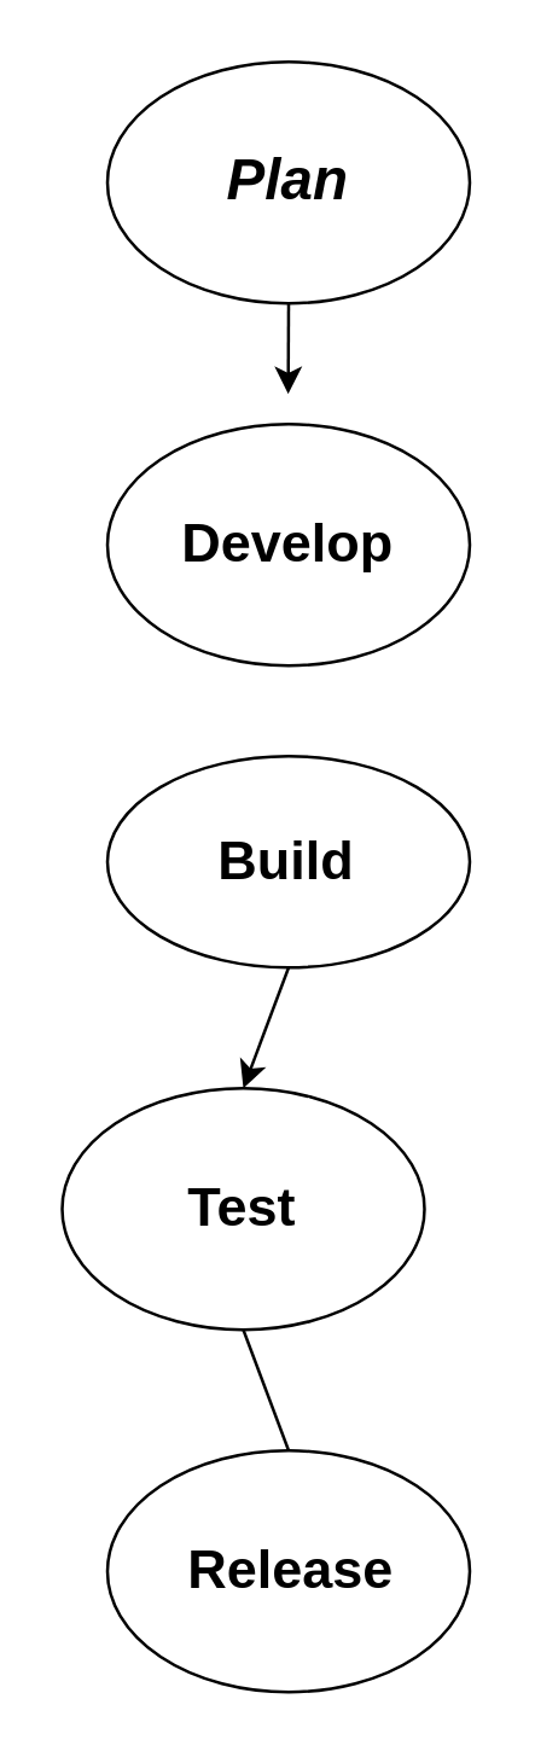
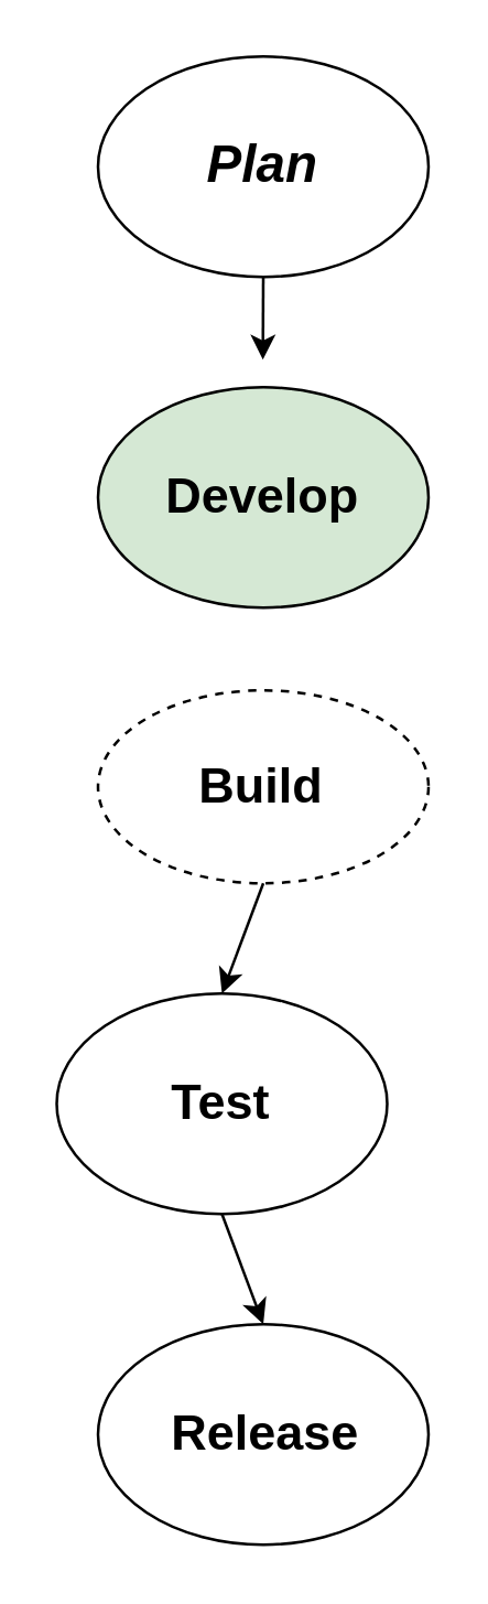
  <mxCell id="0" />
  <mxCell id="1" parent="0" />
  <mxCell id="2" style="edgeStyle=orthogonalEdgeStyle;rounded=0;orthogonalLoop=1;jettySize=auto;html=1;exitX=0.5;exitY=1;exitDx=0;exitDy=0;" edge="1" parent="1" source="3"><mxGeometry relative="1" as="geometry"><mxPoint x="94.857" y="130" as="targetPoint" /></mxGeometry></mxCell>
  <mxCell id="3" value="Plan" style="ellipse;whiteSpace=wrap;html=1;fontStyle=3;fontSize=19;" parent="1" vertex="1"><mxGeometry x="35" y="20" width="120" height="80" as="geometry" /></mxCell>
- <mxCell id="4" value="Develop" style="ellipse;whiteSpace=wrap;html=1;fontSize=18;fontStyle=1" parent="1" vertex="1"><mxGeometry x="35" y="140" width="120" height="80" as="geometry" /></mxCell>
- <mxCell id="5" value="&amp;nbsp; &amp;nbsp; &amp;nbsp; &amp;nbsp;Build" style="ellipse;whiteSpace=wrap;html=1;fontStyle=1;fontSize=18;align=left;" parent="1" vertex="1"><mxGeometry x="35" y="250" width="120" height="70" as="geometry" /></mxCell>
+ <mxCell id="4" value="Develop" style="ellipse;whiteSpace=wrap;html=1;fontSize=18;fontStyle=1;fillColor=#d5e8d4;" parent="1" vertex="1"><mxGeometry x="35" y="140" width="120" height="80" as="geometry" /></mxCell>
+ <mxCell id="5" value="&amp;nbsp; &amp;nbsp; &amp;nbsp; &amp;nbsp;Build" style="ellipse;whiteSpace=wrap;html=1;fontStyle=1;fontSize=18;align=left;dashed=1;" parent="1" vertex="1"><mxGeometry x="35" y="250" width="120" height="70" as="geometry" /></mxCell>
  <mxCell id="6" value="&amp;nbsp; &amp;nbsp; &amp;nbsp; &amp;nbsp;&amp;nbsp;&lt;b&gt;Test&lt;/b&gt;" style="ellipse;whiteSpace=wrap;html=1;fontSize=18;align=left;" parent="1" vertex="1"><mxGeometry x="20" y="360" width="120" height="80" as="geometry" /></mxCell>
  <mxCell id="7" value="&amp;nbsp; &amp;nbsp; &amp;nbsp;Release" style="ellipse;whiteSpace=wrap;html=1;align=left;fontStyle=1;fontSize=18;" parent="1" vertex="1"><mxGeometry x="35" y="480" width="120" height="80" as="geometry" /></mxCell>
  <mxCell id="8" value="" style="endArrow=classic;html=1;rounded=0;entryX=0.5;entryY=0;entryDx=0;entryDy=0;exitX=0.5;exitY=1;exitDx=0;exitDy=0;" edge="1" parent="1" source="5" target="6"><mxGeometry width="50" height="50" relative="1" as="geometry"><mxPoint x="15" y="290" as="sourcePoint" /><mxPoint x="65" y="240" as="targetPoint" /></mxGeometry></mxCell>
- <mxCell id="9" value="" style="endArrow=none;html=1;rounded=0;entryX=0.5;entryY=0;entryDx=0;entryDy=0;exitX=0.5;exitY=1;exitDx=0;exitDy=0;" edge="1" parent="1" source="6" target="7"><mxGeometry width="50" height="50" relative="1" as="geometry"><mxPoint x="95" y="460" as="sourcePoint" /><mxPoint x="65" y="240" as="targetPoint" /></mxGeometry></mxCell>
+ <mxCell id="9" value="" style="endArrow=classic;html=1;rounded=0;entryX=0.5;entryY=0;entryDx=0;entryDy=0;exitX=0.5;exitY=1;exitDx=0;exitDy=0;" edge="1" parent="1" source="6" target="7"><mxGeometry width="50" height="50" relative="1" as="geometry"><mxPoint x="95" y="460" as="sourcePoint" /><mxPoint x="65" y="240" as="targetPoint" /></mxGeometry></mxCell>
